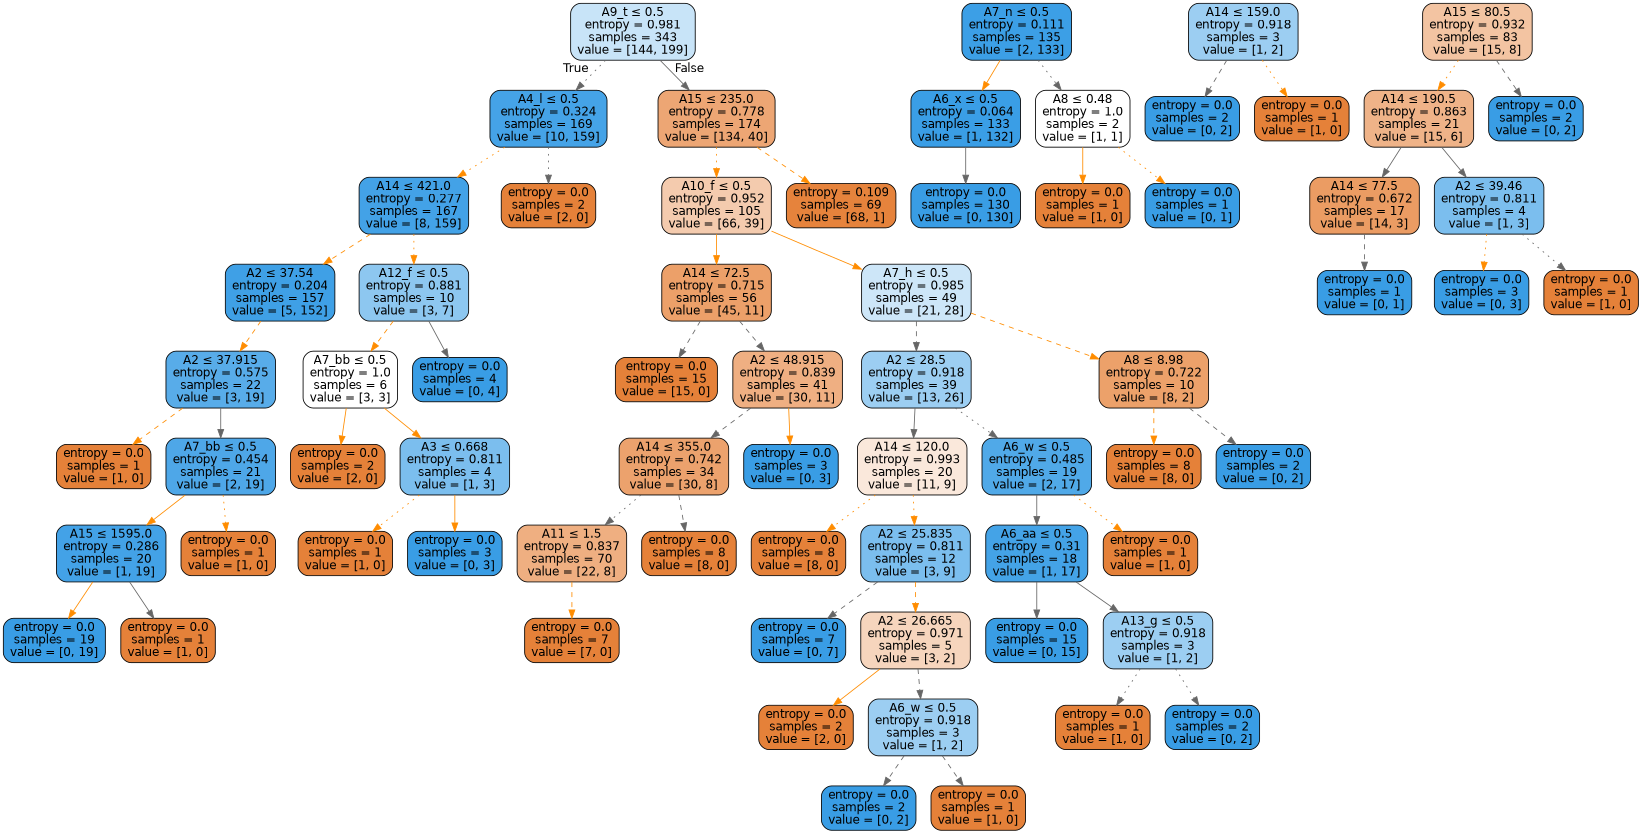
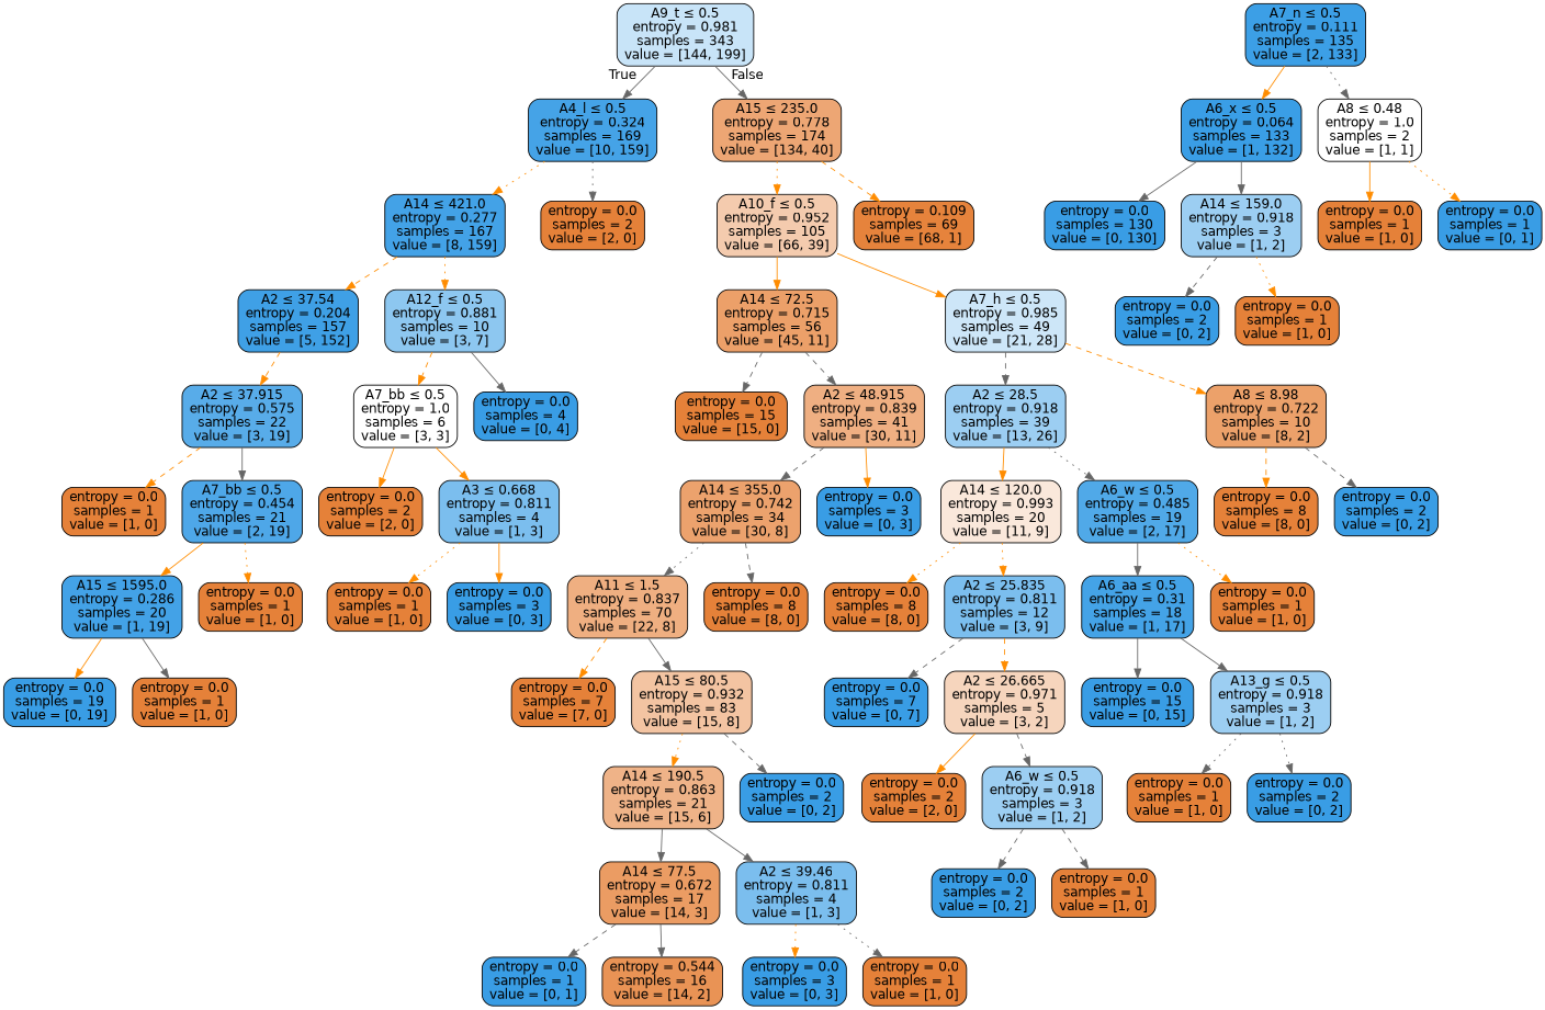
  digraph {
    node [color=black fillcolor="#e58139ff" fontname=helvetica shape=box style="filled, rounded"]
    edge [color=gray40 fontname=helvetica style=solid]
    n1 [fillcolor="#399de546" label=<A9_t &le; 0.5<br/>entropy = 0.981<br/>samples = 343<br/>value = [144, 199]>]
    n2 [fillcolor="#399de5ef" label=<A4_l &le; 0.5<br/>entropy = 0.324<br/>samples = 169<br/>value = [10, 159]>]
    n3 [fillcolor="#e58139b3" label=<A15 &le; 235.0<br/>entropy = 0.778<br/>samples = 174<br/>value = [134, 40]>]
    n4 [fillcolor="#399de5f2" label=<A14 &le; 421.0<br/>entropy = 0.277<br/>samples = 167<br/>value = [8, 159]>]
    n5 [label=<entropy = 0.0<br/>samples = 2<br/>value = [2, 0]>]
    n6 [fillcolor="#e5813968" label=<A10_f &le; 0.5<br/>entropy = 0.952<br/>samples = 105<br/>value = [66, 39]>]
    n7 [fillcolor="#e58139fb" label=<entropy = 0.109<br/>samples = 69<br/>value = [68, 1]>]
    n8 [fillcolor="#399de5f7" label=<A2 &le; 37.54<br/>entropy = 0.204<br/>samples = 157<br/>value = [5, 152]>]
    n9 [fillcolor="#399de592" label=<A12_f &le; 0.5<br/>entropy = 0.881<br/>samples = 10<br/>value = [3, 7]>]
    n10 [fillcolor="#399de5d7" label=<A2 &le; 37.915<br/>entropy = 0.575<br/>samples = 22<br/>value = [3, 19]>]
    n11 [fillcolor="#e5813900" label=<A7_bb &le; 0.5<br/>entropy = 1.0<br/>samples = 6<br/>value = [3, 3]>]
    n12 [fillcolor="#399de5ff" label=<entropy = 0.0<br/>samples = 4<br/>value = [0, 4]>]
    n13 [fillcolor="#399de5fb" label=<A7_n &le; 0.5<br/>entropy = 0.111<br/>samples = 135<br/>value = [2, 133]>]
    n14 [fillcolor="#399de5fd" label=<A6_x &le; 0.5<br/>entropy = 0.064<br/>samples = 133<br/>value = [1, 132]>]
    n15 [fillcolor="#e5813900" label=<A8 &le; 0.48<br/>entropy = 1.0<br/>samples = 2<br/>value = [1, 1]>]
    n16 [label=<entropy = 0.0<br/>samples = 1<br/>value = [1, 0]>]
    n17 [fillcolor="#399de5e4" label=<A7_bb &le; 0.5<br/>entropy = 0.454<br/>samples = 21<br/>value = [2, 19]>]
    n18 [fillcolor="#399de5ff" label=<entropy = 0.0<br/>samples = 130<br/>value = [0, 130]>]
    n19 [fillcolor="#399de57f" label=<A14 &le; 159.0<br/>entropy = 0.918<br/>samples = 3<br/>value = [1, 2]>]
    n20 [label=<entropy = 0.0<br/>samples = 1<br/>value = [1, 0]>]
    n21 [fillcolor="#399de5ff" label=<entropy = 0.0<br/>samples = 1<br/>value = [0, 1]>]
    n22 [fillcolor="#399de5ff" label=<entropy = 0.0<br/>samples = 2<br/>value = [0, 2]>]
    n23 [label=<entropy = 0.0<br/>samples = 1<br/>value = [1, 0]>]
    n24 [fillcolor="#399de5f2" label=<A15 &le; 1595.0<br/>entropy = 0.286<br/>samples = 20<br/>value = [1, 19]>]
    n25 [label=<entropy = 0.0<br/>samples = 1<br/>value = [1, 0]>]
    n26 [fillcolor="#399de5ff" label=<entropy = 0.0<br/>samples = 19<br/>value = [0, 19]>]
    n27 [label=<entropy = 0.0<br/>samples = 1<br/>value = [1, 0]>]
    n28 [label=<entropy = 0.0<br/>samples = 2<br/>value = [2, 0]>]
    n29 [fillcolor="#399de5aa" label=<A3 &le; 0.668<br/>entropy = 0.811<br/>samples = 4<br/>value = [1, 3]>]
    n30 [label=<entropy = 0.0<br/>samples = 1<br/>value = [1, 0]>]
    n31 [fillcolor="#399de5ff" label=<entropy = 0.0<br/>samples = 3<br/>value = [0, 3]>]
    n32 [fillcolor="#e58139c1" label=<A14 &le; 72.5<br/>entropy = 0.715<br/>samples = 56<br/>value = [45, 11]>]
    n33 [fillcolor="#399de540" label=<A7_h &le; 0.5<br/>entropy = 0.985<br/>samples = 49<br/>value = [21, 28]>]
    n34 [label=<entropy = 0.0<br/>samples = 15<br/>value = [15, 0]>]
    n35 [fillcolor="#e58139a1" label=<A2 &le; 48.915<br/>entropy = 0.839<br/>samples = 41<br/>value = [30, 11]>]
    n36 [fillcolor="#399de57f" label=<A2 &le; 28.5<br/>entropy = 0.918<br/>samples = 39<br/>value = [13, 26]>]
    n37 [fillcolor="#e58139bf" label=<A8 &le; 8.98<br/>entropy = 0.722<br/>samples = 10<br/>value = [8, 2]>]
    n38 [fillcolor="#e58139bb" label=<A14 &le; 355.0<br/>entropy = 0.742<br/>samples = 34<br/>value = [30, 8]>]
    n39 [fillcolor="#399de5ff" label=<entropy = 0.0<br/>samples = 3<br/>value = [0, 3]>]
    n40 [fillcolor="#e58139a2" label=<A11 &le; 1.5<br/>entropy = 0.837<br/>samples = 70<br/>value = [22, 8]>]
    n41 [label=<entropy = 0.0<br/>samples = 8<br/>value = [8, 0]>]
    n42 [label=<entropy = 0.0<br/>samples = 7<br/>value = [7, 0]>]
    n43 [fillcolor="#e5813977" label=<A15 &le; 80.5<br/>entropy = 0.932<br/>samples = 83<br/>value = [15, 8]>]
    n44 [fillcolor="#e5813999" label=<A14 &le; 190.5<br/>entropy = 0.863<br/>samples = 21<br/>value = [15, 6]>]
    n45 [fillcolor="#399de5ff" label=<entropy = 0.0<br/>samples = 2<br/>value = [0, 2]>]
    n46 [fillcolor="#e58139c8" label=<A14 &le; 77.5<br/>entropy = 0.672<br/>samples = 17<br/>value = [14, 3]>]
    n47 [fillcolor="#399de5aa" label=<A2 &le; 39.46<br/>entropy = 0.811<br/>samples = 4<br/>value = [1, 3]>]
    n48 [fillcolor="#399de5ff" label=<entropy = 0.0<br/>samples = 1<br/>value = [0, 1]>]
+   n49 [fillcolor="#e58139db" label=<entropy = 0.544<br/>samples = 16<br/>value = [14, 2]>]
    n50 [fillcolor="#399de5ff" label=<entropy = 0.0<br/>samples = 3<br/>value = [0, 3]>]
    n51 [label=<entropy = 0.0<br/>samples = 1<br/>value = [1, 0]>]
    n52 [fillcolor="#e581392e" label=<A14 &le; 120.0<br/>entropy = 0.993<br/>samples = 20<br/>value = [11, 9]>]
    n53 [fillcolor="#399de5e1" label=<A6_w &le; 0.5<br/>entropy = 0.485<br/>samples = 19<br/>value = [2, 17]>]
    n54 [label=<entropy = 0.0<br/>samples = 8<br/>value = [8, 0]>]
    n55 [fillcolor="#399de5ff" label=<entropy = 0.0<br/>samples = 2<br/>value = [0, 2]>]
    n56 [label=<entropy = 0.0<br/>samples = 8<br/>value = [8, 0]>]
    n57 [fillcolor="#399de5aa" label=<A2 &le; 25.835<br/>entropy = 0.811<br/>samples = 12<br/>value = [3, 9]>]
    n58 [fillcolor="#399de5f0" label=<A6_aa &le; 0.5<br/>entropy = 0.31<br/>samples = 18<br/>value = [1, 17]>]
    n59 [label=<entropy = 0.0<br/>samples = 1<br/>value = [1, 0]>]
    n60 [fillcolor="#399de5ff" label=<entropy = 0.0<br/>samples = 7<br/>value = [0, 7]>]
    n61 [fillcolor="#e5813955" label=<A2 &le; 26.665<br/>entropy = 0.971<br/>samples = 5<br/>value = [3, 2]>]
    n62 [label=<entropy = 0.0<br/>samples = 2<br/>value = [2, 0]>]
    n63 [fillcolor="#399de57f" label=<A6_w &le; 0.5<br/>entropy = 0.918<br/>samples = 3<br/>value = [1, 2]>]
    n64 [fillcolor="#399de5ff" label=<entropy = 0.0<br/>samples = 2<br/>value = [0, 2]>]
    n65 [label=<entropy = 0.0<br/>samples = 1<br/>value = [1, 0]>]
    n66 [fillcolor="#399de5ff" label=<entropy = 0.0<br/>samples = 15<br/>value = [0, 15]>]
    n67 [fillcolor="#399de57f" label=<A13_g &le; 0.5<br/>entropy = 0.918<br/>samples = 3<br/>value = [1, 2]>]
    n68 [label=<entropy = 0.0<br/>samples = 1<br/>value = [1, 0]>]
    n69 [fillcolor="#399de5ff" label=<entropy = 0.0<br/>samples = 2<br/>value = [0, 2]>]
-   n1 -> n2 [headlabel=True labelangle=45 labeldistance=2.5 style=dotted]
+   n1 -> n2 [headlabel=True labelangle=45 labeldistance=2.5]
    n1 -> n3 [headlabel=False labelangle=-45 labeldistance=2.5]
    n2 -> n4 [color=darkorange style=dotted]
    n2 -> n5 [style=dotted]
    n3 -> n6 [color=darkorange style=dotted]
    n3 -> n7 [color=darkorange style=dashed]
    n4 -> n8 [color=darkorange style=dashed]
    n4 -> n9 [color=darkorange style=dotted]
    n6 -> n32 [color=darkorange]
    n6 -> n33 [color=darkorange]
    n8 -> n10 [color=darkorange style=dashed]
    n9 -> n11 [color=darkorange style=dashed]
    n9 -> n12
    n10 -> n16 [color=darkorange style=dashed]
    n10 -> n17
    n11 -> n28 [color=darkorange]
    n11 -> n29 [color=darkorange]
    n13 -> n14 [color=darkorange]
    n13 -> n15 [style=dotted]
    n14 -> n18
+   n14 -> n19
    n15 -> n20 [color=darkorange]
    n15 -> n21 [color=darkorange style=dotted]
    n17 -> n24 [color=darkorange]
    n17 -> n25 [color=darkorange style=dotted]
    n19 -> n22 [style=dashed]
    n19 -> n23 [color=darkorange style=dotted]
    n24 -> n26 [color=darkorange]
    n24 -> n27
    n29 -> n30 [color=darkorange style=dotted]
    n29 -> n31 [color=darkorange]
    n32 -> n34 [style=dashed]
    n32 -> n35 [style=dashed]
    n33 -> n36 [style=dashed]
    n33 -> n37 [color=darkorange style=dashed]
    n35 -> n38 [style=dashed]
    n35 -> n39 [color=darkorange]
-   n36 -> n52
+   n36 -> n52 [color=darkorange]
    n36 -> n53 [style=dotted]
    n37 -> n54 [color=darkorange style=dashed]
    n37 -> n55 [style=dashed]
    n38 -> n40 [style=dotted]
    n38 -> n41 [style=dashed]
    n40 -> n42 [color=darkorange style=dashed]
+   n40 -> n43
    n43 -> n44 [color=darkorange style=dotted]
    n43 -> n45 [style=dashed]
    n44 -> n46
    n44 -> n47
    n46 -> n48 [style=dashed]
+   n46 -> n49
    n47 -> n50 [color=darkorange style=dotted]
    n47 -> n51 [style=dotted]
    n52 -> n56 [color=darkorange style=dotted]
    n52 -> n57 [color=darkorange style=dotted]
    n53 -> n58
    n53 -> n59 [color=darkorange style=dotted]
    n57 -> n60 [style=dashed]
    n57 -> n61 [color=darkorange style=dashed]
    n58 -> n66
    n58 -> n67
    n61 -> n62 [color=darkorange]
    n61 -> n63 [style=dashed]
    n63 -> n64 [style=dashed]
    n63 -> n65 [style=dashed]
    n67 -> n68 [style=dotted]
    n67 -> n69 [style=dotted]
  }
